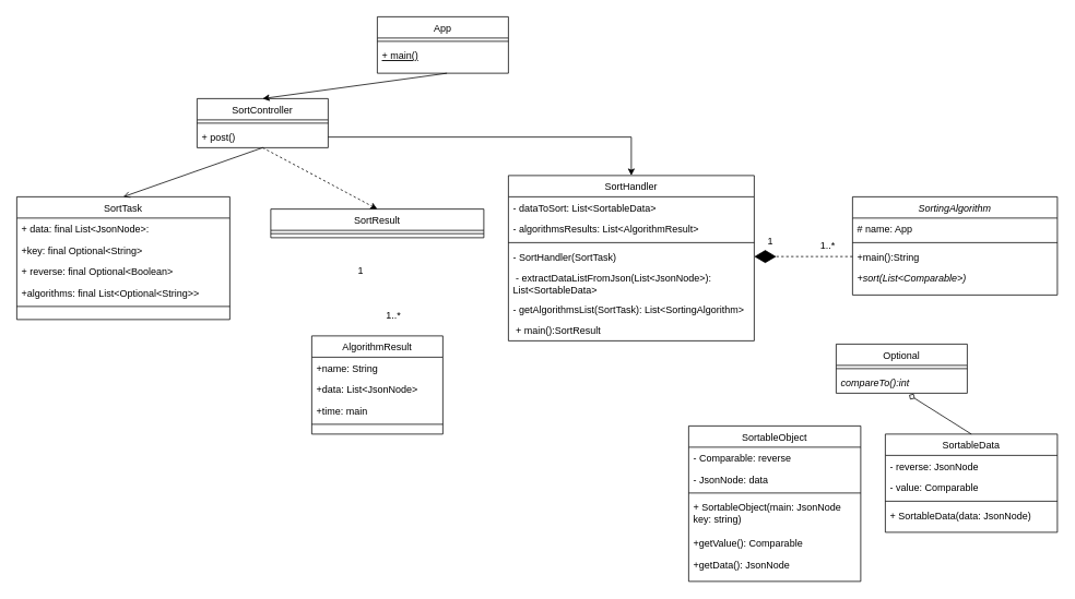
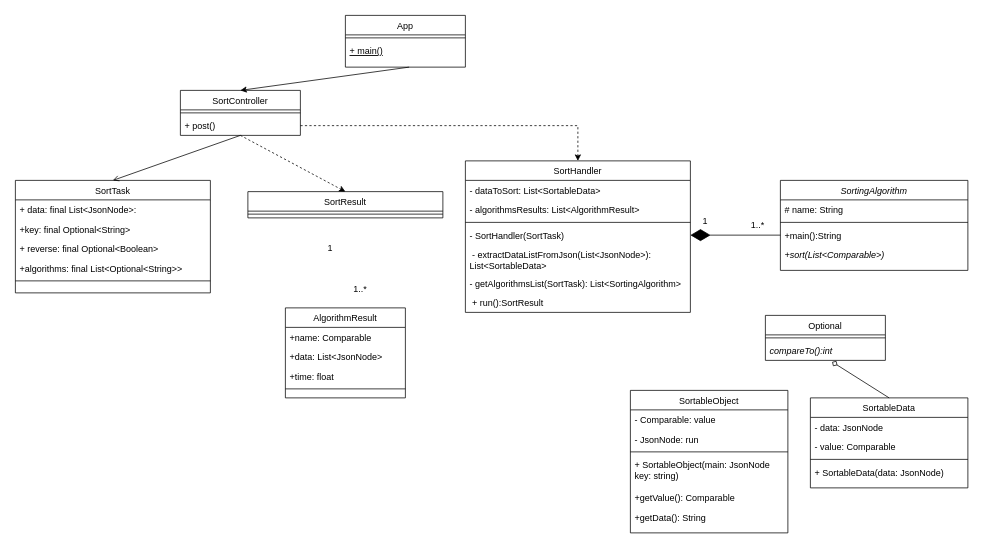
  <mxCell id="0" />
  <mxCell id="1" parent="0" />
  <mxCell id="2" value="SortingAlgorithm" style="swimlane;fontStyle=2;align=center;verticalAlign=top;childLayout=stackLayout;horizontal=1;startSize=26;horizontalStack=0;resizeParent=1;resizeLast=0;collapsible=1;marginBottom=0;rounded=0;shadow=0;strokeWidth=1;" parent="1" vertex="1"><mxGeometry x="1040" y="240" width="250" height="120" as="geometry"><mxRectangle x="230" y="140" width="160" height="26" as="alternateBounds" /></mxGeometry></mxCell>
- <mxCell id="3" value="# name: App" style="text;align=left;verticalAlign=top;spacingLeft=4;spacingRight=4;overflow=hidden;rotatable=0;points=[[0,0.5],[1,0.5]];portConstraint=eastwest;fontStyle=0" parent="2" vertex="1"><mxGeometry y="26" width="250" height="26" as="geometry" /></mxCell>
+ <mxCell id="3" value="# name: String" style="text;align=left;verticalAlign=top;spacingLeft=4;spacingRight=4;overflow=hidden;rotatable=0;points=[[0,0.5],[1,0.5]];portConstraint=eastwest;fontStyle=0" parent="2" vertex="1"><mxGeometry y="26" width="250" height="26" as="geometry" /></mxCell>
  <mxCell id="4" value="" style="line;html=1;strokeWidth=1;align=left;verticalAlign=middle;spacingTop=-1;spacingLeft=3;spacingRight=3;rotatable=0;labelPosition=right;points=[];portConstraint=eastwest;" parent="2" vertex="1"><mxGeometry y="52" width="250" height="8" as="geometry" /></mxCell>
  <mxCell id="5" value="+main():String" style="text;align=left;verticalAlign=top;spacingLeft=4;spacingRight=4;overflow=hidden;rotatable=0;points=[[0,0.5],[1,0.5]];portConstraint=eastwest;" parent="2" vertex="1"><mxGeometry y="60" width="250" height="26" as="geometry" /></mxCell>
  <mxCell id="6" value="+sort(List&lt;Comparable&gt;)" style="text;align=left;verticalAlign=top;spacingLeft=4;spacingRight=4;overflow=hidden;rotatable=0;points=[[0,0.5],[1,0.5]];portConstraint=eastwest;fontStyle=2" parent="2" vertex="1"><mxGeometry y="86" width="250" height="26" as="geometry" /></mxCell>
  <mxCell id="7" value="SortController" style="swimlane;fontStyle=0;align=center;verticalAlign=top;childLayout=stackLayout;horizontal=1;startSize=26;horizontalStack=0;resizeParent=1;resizeLast=0;collapsible=1;marginBottom=0;rounded=0;shadow=0;strokeWidth=1;" parent="1" vertex="1"><mxGeometry x="240" y="120" width="160" height="60" as="geometry"><mxRectangle x="130" y="380" width="160" height="26" as="alternateBounds" /></mxGeometry></mxCell>
  <mxCell id="8" value="" style="line;html=1;strokeWidth=1;align=left;verticalAlign=middle;spacingTop=-1;spacingLeft=3;spacingRight=3;rotatable=0;labelPosition=right;points=[];portConstraint=eastwest;" parent="7" vertex="1"><mxGeometry y="26" width="160" height="8" as="geometry" /></mxCell>
  <mxCell id="9" value="+ post()" style="text;align=left;verticalAlign=top;spacingLeft=4;spacingRight=4;overflow=hidden;rotatable=0;points=[[0,0.5],[1,0.5]];portConstraint=eastwest;fontStyle=0" parent="7" vertex="1"><mxGeometry y="34" width="160" height="26" as="geometry" /></mxCell>
  <mxCell id="10" value="SortableObject" style="swimlane;fontStyle=0;align=center;verticalAlign=top;childLayout=stackLayout;horizontal=1;startSize=26;horizontalStack=0;resizeParent=1;resizeLast=0;collapsible=1;marginBottom=0;rounded=0;shadow=0;strokeWidth=1;" parent="1" vertex="1"><mxGeometry x="840" y="520" width="210" height="190" as="geometry"><mxRectangle x="340" y="380" width="170" height="26" as="alternateBounds" /></mxGeometry></mxCell>
- <mxCell id="11" value="- Comparable: reverse" style="text;align=left;verticalAlign=top;spacingLeft=4;spacingRight=4;overflow=hidden;rotatable=0;points=[[0,0.5],[1,0.5]];portConstraint=eastwest;" parent="10" vertex="1"><mxGeometry y="26" width="210" height="26" as="geometry" /></mxCell>
- <mxCell id="12" value="- JsonNode: data" style="text;align=left;verticalAlign=top;spacingLeft=4;spacingRight=4;overflow=hidden;rotatable=0;points=[[0,0.5],[1,0.5]];portConstraint=eastwest;" parent="10" vertex="1"><mxGeometry y="52" width="210" height="26" as="geometry" /></mxCell>
+ <mxCell id="11" value="- Comparable: value" style="text;align=left;verticalAlign=top;spacingLeft=4;spacingRight=4;overflow=hidden;rotatable=0;points=[[0,0.5],[1,0.5]];portConstraint=eastwest;" parent="10" vertex="1"><mxGeometry y="26" width="210" height="26" as="geometry" /></mxCell>
+ <mxCell id="12" value="- JsonNode: run" style="text;align=left;verticalAlign=top;spacingLeft=4;spacingRight=4;overflow=hidden;rotatable=0;points=[[0,0.5],[1,0.5]];portConstraint=eastwest;" parent="10" vertex="1"><mxGeometry y="52" width="210" height="26" as="geometry" /></mxCell>
  <mxCell id="13" value="" style="line;html=1;strokeWidth=1;align=left;verticalAlign=middle;spacingTop=-1;spacingLeft=3;spacingRight=3;rotatable=0;labelPosition=right;points=[];portConstraint=eastwest;" parent="10" vertex="1"><mxGeometry y="78" width="210" height="8" as="geometry" /></mxCell>
  <mxCell id="14" value="+ SortableObject(main: JsonNode&#10; key: string)" style="text;align=left;verticalAlign=top;spacingLeft=4;spacingRight=4;overflow=hidden;rotatable=0;points=[[0,0.5],[1,0.5]];portConstraint=eastwest;" parent="10" vertex="1"><mxGeometry y="86" width="210" height="44" as="geometry" /></mxCell>
  <mxCell id="15" value="+getValue(): Comparable" style="text;align=left;verticalAlign=top;spacingLeft=4;spacingRight=4;overflow=hidden;rotatable=0;points=[[0,0.5],[1,0.5]];portConstraint=eastwest;" parent="10" vertex="1"><mxGeometry y="130" width="210" height="26" as="geometry" /></mxCell>
- <mxCell id="16" value="+getData(): JsonNode" style="text;align=left;verticalAlign=top;spacingLeft=4;spacingRight=4;overflow=hidden;rotatable=0;points=[[0,0.5],[1,0.5]];portConstraint=eastwest;" parent="10" vertex="1"><mxGeometry y="156" width="210" height="26" as="geometry" /></mxCell>
+ <mxCell id="16" value="+getData(): String" style="text;align=left;verticalAlign=top;spacingLeft=4;spacingRight=4;overflow=hidden;rotatable=0;points=[[0,0.5],[1,0.5]];portConstraint=eastwest;" parent="10" vertex="1"><mxGeometry y="156" width="210" height="26" as="geometry" /></mxCell>
  <mxCell id="17" value="Optional" style="swimlane;fontStyle=0;align=center;verticalAlign=top;childLayout=stackLayout;horizontal=1;startSize=26;horizontalStack=0;resizeParent=1;resizeLast=0;collapsible=1;marginBottom=0;rounded=0;shadow=0;strokeWidth=1;" parent="1" vertex="1"><mxGeometry x="1020" y="420" width="160" height="60" as="geometry"><mxRectangle x="130" y="380" width="160" height="26" as="alternateBounds" /></mxGeometry></mxCell>
  <mxCell id="18" value="" style="line;html=1;strokeWidth=1;align=left;verticalAlign=middle;spacingTop=-1;spacingLeft=3;spacingRight=3;rotatable=0;labelPosition=right;points=[];portConstraint=eastwest;" parent="17" vertex="1"><mxGeometry y="26" width="160" height="8" as="geometry" /></mxCell>
  <mxCell id="19" value="compareTo():int" style="text;align=left;verticalAlign=top;spacingLeft=4;spacingRight=4;overflow=hidden;rotatable=0;points=[[0,0.5],[1,0.5]];portConstraint=eastwest;fontStyle=2" parent="17" vertex="1"><mxGeometry y="34" width="160" height="26" as="geometry" /></mxCell>
  <mxCell id="20" value="App" style="swimlane;fontStyle=0;align=center;verticalAlign=top;childLayout=stackLayout;horizontal=1;startSize=26;horizontalStack=0;resizeParent=1;resizeLast=0;collapsible=1;marginBottom=0;rounded=0;shadow=0;strokeWidth=1;" parent="1" vertex="1"><mxGeometry x="460" y="20" width="160" height="69" as="geometry"><mxRectangle x="130" y="380" width="160" height="26" as="alternateBounds" /></mxGeometry></mxCell>
  <mxCell id="21" value="" style="line;html=1;strokeWidth=1;align=left;verticalAlign=middle;spacingTop=-1;spacingLeft=3;spacingRight=3;rotatable=0;labelPosition=right;points=[];portConstraint=eastwest;" parent="20" vertex="1"><mxGeometry y="26" width="160" height="8" as="geometry" /></mxCell>
  <mxCell id="22" value="+ main()" style="text;align=left;verticalAlign=top;spacingLeft=4;spacingRight=4;overflow=hidden;rotatable=0;points=[[0,0.5],[1,0.5]];portConstraint=eastwest;fontStyle=4" parent="20" vertex="1"><mxGeometry y="34" width="160" height="26" as="geometry" /></mxCell>
  <mxCell id="23" value="SortTask" style="swimlane;fontStyle=0;align=center;verticalAlign=top;childLayout=stackLayout;horizontal=1;startSize=26;horizontalStack=0;resizeParent=1;resizeLast=0;collapsible=1;marginBottom=0;rounded=0;shadow=0;strokeWidth=1;" parent="1" vertex="1"><mxGeometry x="20" y="240" width="260" height="150" as="geometry"><mxRectangle x="130" y="380" width="160" height="26" as="alternateBounds" /></mxGeometry></mxCell>
  <mxCell id="24" value="+ data: final List&lt;JsonNode&gt;:" style="text;align=left;verticalAlign=top;spacingLeft=4;spacingRight=4;overflow=hidden;rotatable=0;points=[[0,0.5],[1,0.5]];portConstraint=eastwest;" parent="23" vertex="1"><mxGeometry y="26" width="260" height="26" as="geometry" /></mxCell>
  <mxCell id="25" value="+key: final Optional&lt;String&gt;" style="text;align=left;verticalAlign=top;spacingLeft=4;spacingRight=4;overflow=hidden;rotatable=0;points=[[0,0.5],[1,0.5]];portConstraint=eastwest;" parent="23" vertex="1"><mxGeometry y="52" width="260" height="26" as="geometry" /></mxCell>
  <mxCell id="26" value="+ reverse: final Optional&lt;Boolean&gt;" style="text;align=left;verticalAlign=top;spacingLeft=4;spacingRight=4;overflow=hidden;rotatable=0;points=[[0,0.5],[1,0.5]];portConstraint=eastwest;" parent="23" vertex="1"><mxGeometry y="78" width="260" height="26" as="geometry" /></mxCell>
  <mxCell id="27" value="+algorithms: final List&lt;Optional&lt;String&gt;&gt;" style="text;align=left;verticalAlign=top;spacingLeft=4;spacingRight=4;overflow=hidden;rotatable=0;points=[[0,0.5],[1,0.5]];portConstraint=eastwest;" parent="23" vertex="1"><mxGeometry y="104" width="260" height="26" as="geometry" /></mxCell>
  <mxCell id="28" value="" style="line;html=1;strokeWidth=1;align=left;verticalAlign=middle;spacingTop=-1;spacingLeft=3;spacingRight=3;rotatable=0;labelPosition=right;points=[];portConstraint=eastwest;" parent="23" vertex="1"><mxGeometry y="130" width="260" height="8" as="geometry" /></mxCell>
  <mxCell id="29" value="SortHandler" style="swimlane;fontStyle=0;align=center;verticalAlign=top;childLayout=stackLayout;horizontal=1;startSize=26;horizontalStack=0;resizeParent=1;resizeLast=0;collapsible=1;marginBottom=0;rounded=0;shadow=0;strokeWidth=1;" parent="1" vertex="1"><mxGeometry x="620" y="214" width="300" height="202" as="geometry"><mxRectangle x="130" y="380" width="160" height="26" as="alternateBounds" /></mxGeometry></mxCell>
  <mxCell id="30" value="- dataToSort: List&lt;SortableData&gt;" style="text;align=left;verticalAlign=top;spacingLeft=4;spacingRight=4;overflow=hidden;rotatable=0;points=[[0,0.5],[1,0.5]];portConstraint=eastwest;fontStyle=0" parent="29" vertex="1"><mxGeometry y="26" width="300" height="26" as="geometry" /></mxCell>
  <mxCell id="31" value="- algorithmsResults: List&lt;AlgorithmResult&gt;" style="text;align=left;verticalAlign=top;spacingLeft=4;spacingRight=4;overflow=hidden;rotatable=0;points=[[0,0.5],[1,0.5]];portConstraint=eastwest;fontStyle=0" parent="29" vertex="1"><mxGeometry y="52" width="300" height="26" as="geometry" /></mxCell>
  <mxCell id="32" value="" style="line;html=1;strokeWidth=1;align=left;verticalAlign=middle;spacingTop=-1;spacingLeft=3;spacingRight=3;rotatable=0;labelPosition=right;points=[];portConstraint=eastwest;" parent="29" vertex="1"><mxGeometry y="78" width="300" height="8" as="geometry" /></mxCell>
  <mxCell id="33" value="- SortHandler(SortTask)" style="text;align=left;verticalAlign=top;spacingLeft=4;spacingRight=4;overflow=hidden;rotatable=0;points=[[0,0.5],[1,0.5]];portConstraint=eastwest;fontStyle=0" parent="29" vertex="1"><mxGeometry y="86" width="300" height="26" as="geometry" /></mxCell>
  <mxCell id="34" value=" - extractDataListFromJson(List&lt;JsonNode&gt;):&#10;List&lt;SortableData&gt;" style="text;align=left;verticalAlign=top;spacingLeft=4;spacingRight=4;overflow=hidden;rotatable=0;points=[[0,0.5],[1,0.5]];portConstraint=eastwest;fontStyle=0" parent="29" vertex="1"><mxGeometry y="112" width="300" height="38" as="geometry" /></mxCell>
  <mxCell id="35" value="- getAlgorithmsList(SortTask): List&lt;SortingAlgorithm&gt;" style="text;align=left;verticalAlign=top;spacingLeft=4;spacingRight=4;overflow=hidden;rotatable=0;points=[[0,0.5],[1,0.5]];portConstraint=eastwest;fontStyle=0" parent="29" vertex="1"><mxGeometry y="150" width="300" height="26" as="geometry" /></mxCell>
- <mxCell id="36" value=" + main():SortResult" style="text;align=left;verticalAlign=top;spacingLeft=4;spacingRight=4;overflow=hidden;rotatable=0;points=[[0,0.5],[1,0.5]];portConstraint=eastwest;fontStyle=0" parent="29" vertex="1"><mxGeometry y="176" width="300" height="26" as="geometry" /></mxCell>
+ <mxCell id="36" value=" + run():SortResult" style="text;align=left;verticalAlign=top;spacingLeft=4;spacingRight=4;overflow=hidden;rotatable=0;points=[[0,0.5],[1,0.5]];portConstraint=eastwest;fontStyle=0" parent="29" vertex="1"><mxGeometry y="176" width="300" height="26" as="geometry" /></mxCell>
  <mxCell id="37" value="AlgorithmResult" style="swimlane;fontStyle=0;align=center;verticalAlign=top;childLayout=stackLayout;horizontal=1;startSize=26;horizontalStack=0;resizeParent=1;resizeLast=0;collapsible=1;marginBottom=0;rounded=0;shadow=0;strokeWidth=1;" parent="1" vertex="1"><mxGeometry x="380" y="410" width="160" height="120" as="geometry"><mxRectangle x="130" y="380" width="160" height="26" as="alternateBounds" /></mxGeometry></mxCell>
- <mxCell id="38" value="+name: String" style="text;align=left;verticalAlign=top;spacingLeft=4;spacingRight=4;overflow=hidden;rotatable=0;points=[[0,0.5],[1,0.5]];portConstraint=eastwest;" parent="37" vertex="1"><mxGeometry y="26" width="160" height="26" as="geometry" /></mxCell>
+ <mxCell id="38" value="+name: Comparable" style="text;align=left;verticalAlign=top;spacingLeft=4;spacingRight=4;overflow=hidden;rotatable=0;points=[[0,0.5],[1,0.5]];portConstraint=eastwest;" parent="37" vertex="1"><mxGeometry y="26" width="160" height="26" as="geometry" /></mxCell>
  <mxCell id="39" value="+data: List&lt;JsonNode&gt;" style="text;align=left;verticalAlign=top;spacingLeft=4;spacingRight=4;overflow=hidden;rotatable=0;points=[[0,0.5],[1,0.5]];portConstraint=eastwest;" parent="37" vertex="1"><mxGeometry y="52" width="160" height="26" as="geometry" /></mxCell>
- <mxCell id="40" value="+time: main" style="text;align=left;verticalAlign=top;spacingLeft=4;spacingRight=4;overflow=hidden;rotatable=0;points=[[0,0.5],[1,0.5]];portConstraint=eastwest;" parent="37" vertex="1"><mxGeometry y="78" width="160" height="26" as="geometry" /></mxCell>
+ <mxCell id="40" value="+time: float" style="text;align=left;verticalAlign=top;spacingLeft=4;spacingRight=4;overflow=hidden;rotatable=0;points=[[0,0.5],[1,0.5]];portConstraint=eastwest;" parent="37" vertex="1"><mxGeometry y="78" width="160" height="26" as="geometry" /></mxCell>
  <mxCell id="41" value="" style="line;html=1;strokeWidth=1;align=left;verticalAlign=middle;spacingTop=-1;spacingLeft=3;spacingRight=3;rotatable=0;labelPosition=right;points=[];portConstraint=eastwest;" parent="37" vertex="1"><mxGeometry y="104" width="160" height="8" as="geometry" /></mxCell>
  <mxCell id="42" value="SortableData" style="swimlane;fontStyle=0;align=center;verticalAlign=top;childLayout=stackLayout;horizontal=1;startSize=26;horizontalStack=0;resizeParent=1;resizeLast=0;collapsible=1;marginBottom=0;rounded=0;shadow=0;strokeWidth=1;" parent="1" vertex="1"><mxGeometry x="1080" y="530" width="210" height="120" as="geometry"><mxRectangle x="340" y="380" width="170" height="26" as="alternateBounds" /></mxGeometry></mxCell>
- <mxCell id="43" value="- reverse: JsonNode" style="text;align=left;verticalAlign=top;spacingLeft=4;spacingRight=4;overflow=hidden;rotatable=0;points=[[0,0.5],[1,0.5]];portConstraint=eastwest;" parent="42" vertex="1"><mxGeometry y="26" width="210" height="26" as="geometry" /></mxCell>
+ <mxCell id="43" value="- data: JsonNode" style="text;align=left;verticalAlign=top;spacingLeft=4;spacingRight=4;overflow=hidden;rotatable=0;points=[[0,0.5],[1,0.5]];portConstraint=eastwest;" parent="42" vertex="1"><mxGeometry y="26" width="210" height="26" as="geometry" /></mxCell>
  <mxCell id="44" value="- value: Comparable" style="text;align=left;verticalAlign=top;spacingLeft=4;spacingRight=4;overflow=hidden;rotatable=0;points=[[0,0.5],[1,0.5]];portConstraint=eastwest;" parent="42" vertex="1"><mxGeometry y="52" width="210" height="26" as="geometry" /></mxCell>
  <mxCell id="45" value="" style="line;html=1;strokeWidth=1;align=left;verticalAlign=middle;spacingTop=-1;spacingLeft=3;spacingRight=3;rotatable=0;labelPosition=right;points=[];portConstraint=eastwest;" parent="42" vertex="1"><mxGeometry y="78" width="210" height="8" as="geometry" /></mxCell>
  <mxCell id="46" value="+ SortableData(data: JsonNode)" style="text;align=left;verticalAlign=top;spacingLeft=4;spacingRight=4;overflow=hidden;rotatable=0;points=[[0,0.5],[1,0.5]];portConstraint=eastwest;" parent="42" vertex="1"><mxGeometry y="86" width="210" height="24" as="geometry" /></mxCell>
  <mxCell id="47" value="" style="endArrow=diamond;html=1;rounded=0;entryX=0.556;entryY=1.077;entryDx=0;entryDy=0;entryPerimeter=0;exitX=0.5;exitY=0;exitDx=0;exitDy=0;endFill=0;" parent="1" source="42" target="19" edge="1"><mxGeometry width="50" height="50" relative="1" as="geometry"><mxPoint x="-735" y="180" as="sourcePoint" /><mxPoint x="-616" y="74.992" as="targetPoint" /></mxGeometry></mxCell>
  <mxCell id="48" value="SortResult" style="swimlane;fontStyle=0;align=center;verticalAlign=top;childLayout=stackLayout;horizontal=1;startSize=26;horizontalStack=0;resizeParent=1;resizeLast=0;collapsible=1;marginBottom=0;rounded=0;shadow=0;strokeWidth=1;" parent="1" vertex="1"><mxGeometry x="330" y="255" width="260" height="35" as="geometry"><mxRectangle x="130" y="380" width="160" height="26" as="alternateBounds" /></mxGeometry></mxCell>
  <mxCell id="49" value="" style="line;html=1;strokeWidth=1;align=left;verticalAlign=middle;spacingTop=-1;spacingLeft=3;spacingRight=3;rotatable=0;labelPosition=right;points=[];portConstraint=eastwest;" parent="48" vertex="1"><mxGeometry y="26" width="260" height="8" as="geometry" /></mxCell>
  <mxCell id="50" value="1..*" style="text;html=1;strokeColor=none;fillColor=none;align=center;verticalAlign=middle;whiteSpace=wrap;rounded=0;" parent="1" vertex="1"><mxGeometry x="450" y="370" width="60" height="30" as="geometry" /></mxCell>
  <mxCell id="51" value="1" style="text;html=1;strokeColor=none;fillColor=none;align=center;verticalAlign=middle;whiteSpace=wrap;rounded=0;" parent="1" vertex="1"><mxGeometry x="410" y="315" width="60" height="30" as="geometry" /></mxCell>
  <mxCell id="52" value="" style="endArrow=open;html=1;rounded=0;entryX=0.5;entryY=0;entryDx=0;entryDy=0;exitX=0.5;exitY=1;exitDx=0;exitDy=0;" parent="1" source="7" target="23" edge="1"><mxGeometry width="50" height="50" relative="1" as="geometry"><mxPoint x="655" y="600" as="sourcePoint" /><mxPoint x="705" y="550" as="targetPoint" /></mxGeometry></mxCell>
  <mxCell id="53" value="" style="group" parent="1" vertex="1" connectable="0"><mxGeometry x="910" y="280" width="130" height="35" as="geometry" /></mxCell>
- <mxCell id="54" value="" style="endArrow=diamondThin;endFill=1;endSize=24;html=1;rounded=0;entryX=1;entryY=0.5;entryDx=0;entryDy=0;exitX=0;exitY=0.5;exitDx=0;exitDy=0;dashed=1;" parent="53" source="5" target="33" edge="1"><mxGeometry width="160" relative="1" as="geometry"><mxPoint x="60" y="59" as="sourcePoint" /><mxPoint x="100" y="-66" as="targetPoint" /></mxGeometry></mxCell>
+ <mxCell id="54" value="" style="endArrow=diamondThin;endFill=1;endSize=24;html=1;rounded=0;entryX=1;entryY=0.5;entryDx=0;entryDy=0;exitX=0;exitY=0.5;exitDx=0;exitDy=0;" parent="53" source="5" target="33" edge="1"><mxGeometry width="160" relative="1" as="geometry"><mxPoint x="60" y="59" as="sourcePoint" /><mxPoint x="100" y="-66" as="targetPoint" /></mxGeometry></mxCell>
  <mxCell id="55" value="1..*" style="text;html=1;strokeColor=none;fillColor=none;align=center;verticalAlign=middle;whiteSpace=wrap;rounded=0;" parent="53" vertex="1"><mxGeometry x="70" y="5" width="60" height="30" as="geometry" /></mxCell>
  <mxCell id="56" value="1" style="text;html=1;strokeColor=none;fillColor=none;align=center;verticalAlign=middle;whiteSpace=wrap;rounded=0;" parent="53" vertex="1"><mxGeometry width="60" height="30" as="geometry" /></mxCell>
  <mxCell id="57" value="" style="endArrow=classic;html=1;rounded=0;entryX=0.5;entryY=0;entryDx=0;entryDy=0;exitX=0.5;exitY=1;exitDx=0;exitDy=0;exitPerimeter=0;dashed=1;" parent="1" source="9" target="48" edge="1"><mxGeometry width="50" height="50" relative="1" as="geometry"><mxPoint x="330" y="190" as="sourcePoint" /><mxPoint x="160" y="250" as="targetPoint" /></mxGeometry></mxCell>
  <mxCell id="58" value="" style="endArrow=classic;html=1;rounded=0;entryX=0.5;entryY=0;entryDx=0;entryDy=0;exitX=0.5;exitY=1;exitDx=0;exitDy=0;" parent="1" target="7" edge="1"><mxGeometry width="50" height="50" relative="1" as="geometry"><mxPoint x="545" y="89" as="sourcePoint" /><mxPoint x="375" y="149" as="targetPoint" /></mxGeometry></mxCell>
- <mxCell id="59" style="edgeStyle=orthogonalEdgeStyle;rounded=0;orthogonalLoop=1;jettySize=auto;html=1;exitX=1;exitY=0.5;exitDx=0;exitDy=0;entryX=0.5;entryY=0;entryDx=0;entryDy=0;" parent="1" source="9" target="29" edge="1"><mxGeometry relative="1" as="geometry" /></mxCell>
+ <mxCell id="59" style="edgeStyle=orthogonalEdgeStyle;rounded=0;orthogonalLoop=1;jettySize=auto;html=1;exitX=1;exitY=0.5;exitDx=0;exitDy=0;entryX=0.5;entryY=0;entryDx=0;entryDy=0;dashed=1;" parent="1" source="9" target="29" edge="1"><mxGeometry relative="1" as="geometry" /></mxCell>
